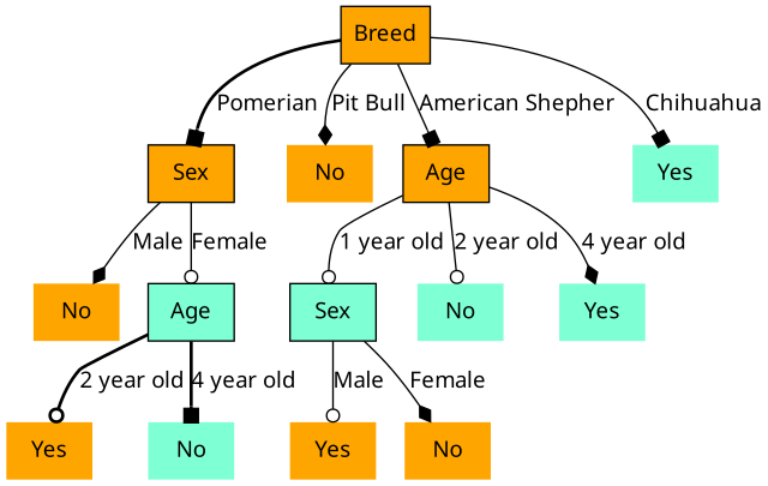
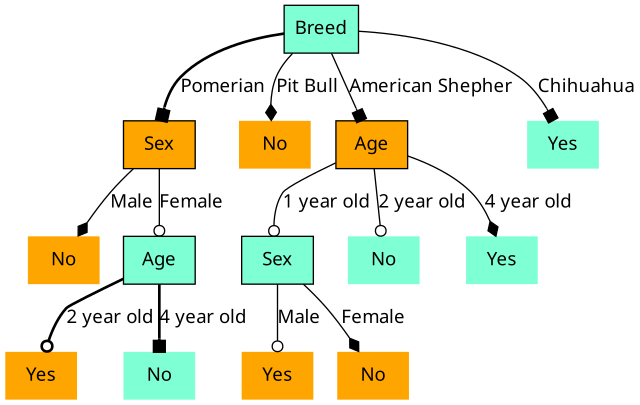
  digraph {
    fontname="Noto Sans"
    node [shape=plaintext style=filled fillcolor=orange fontname="Noto Sans"]
    edge [style=solid arrowhead=odot fontname="Noto Sans"]
-   n1 [label=Breed shape=rectangle]
+   n1 [label=Breed shape=rectangle fillcolor=aquamarine]
    n2 [label=Sex shape=rectangle]
    n3 [label=No]
    n4 [label=Age shape=rectangle]
    n5 [label=Yes fillcolor=aquamarine]
    n6 [label=No]
    n7 [label=Age shape=rectangle fillcolor=aquamarine]
    n8 [label=Yes]
    n9 [label=No fillcolor=aquamarine]
    n10 [label=Sex shape=rectangle fillcolor=aquamarine]
    n11 [label=No fillcolor=aquamarine]
    n12 [label=Yes fillcolor=aquamarine]
    n13 [label=Yes]
    n14 [label=No]
    n1 -> n2 [label=Pomerian style=bold arrowhead=box]
    n1 -> n3 [label="Pit Bull" arrowhead=diamond]
    n1 -> n4 [label="American Shepher" arrowhead=box]
    n1 -> n5 [label=Chihuahua arrowhead=box]
    n2 -> n6 [label=Male arrowhead=diamond]
    n2 -> n7 [label=Female]
    n4 -> n10 [label="1 year old"]
    n4 -> n11 [label="2 year old"]
    n4 -> n12 [label="4 year old" arrowhead=diamond]
    n7 -> n8 [label="2 year old" style=bold]
    n7 -> n9 [label="4 year old" style=bold arrowhead=box]
    n10 -> n13 [label=Male]
    n10 -> n14 [label=Female arrowhead=diamond]
  }
